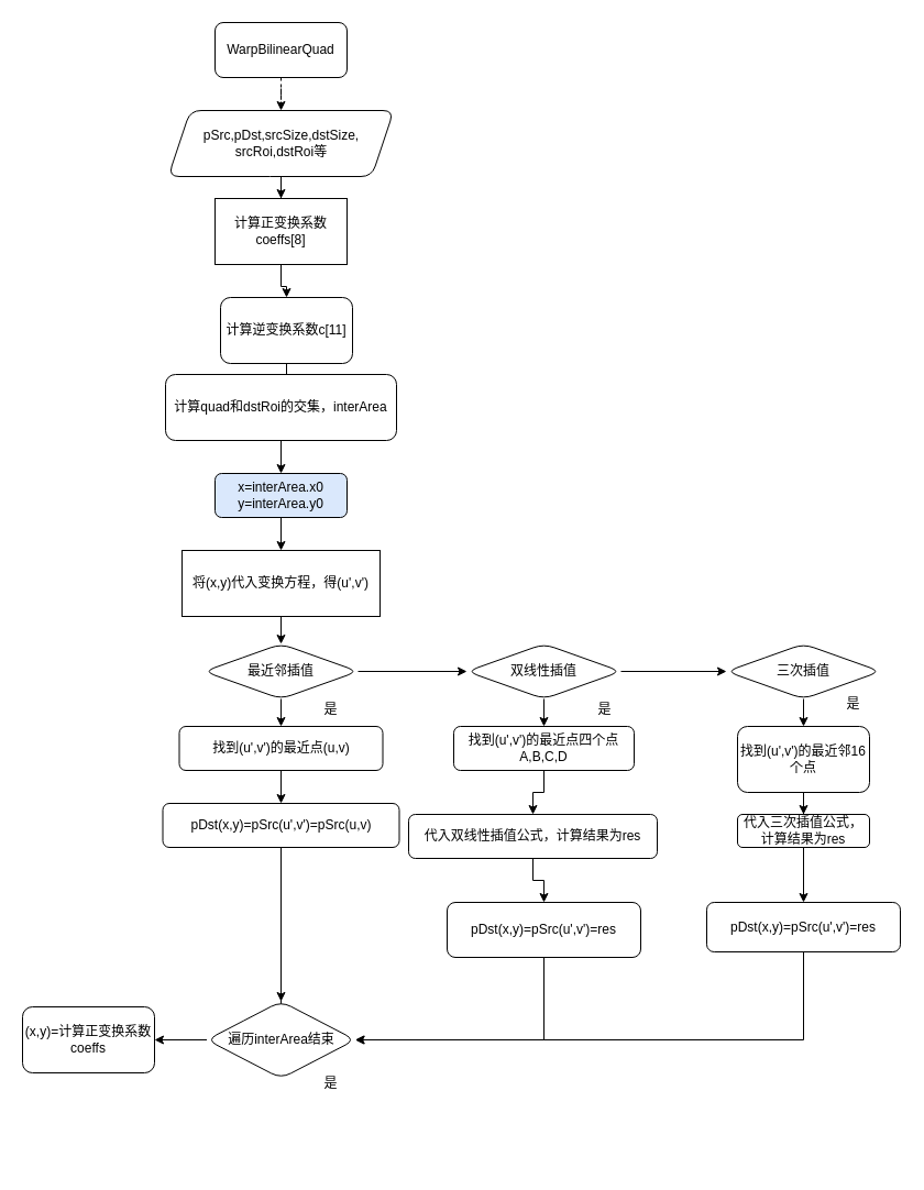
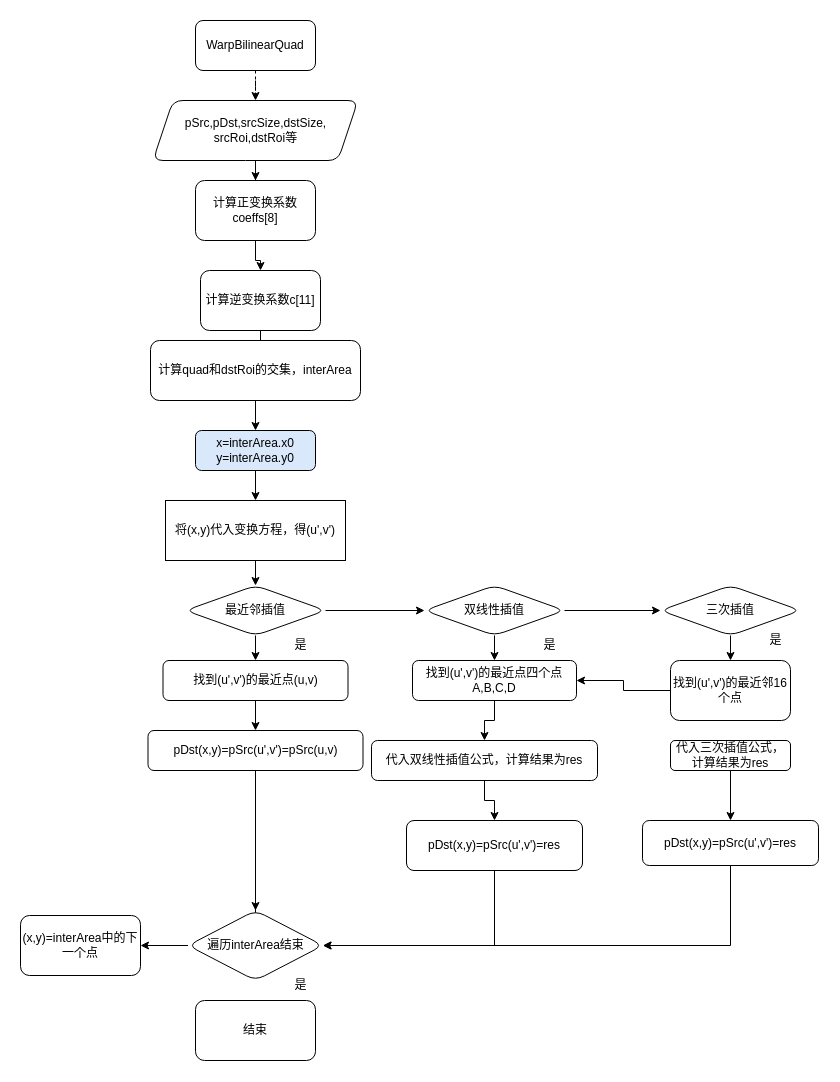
  <mxCell id="0" />
  <mxCell id="1" parent="0" />
  <mxCell id="2" value="" style="edgeStyle=orthogonalEdgeStyle;rounded=0;orthogonalLoop=1;jettySize=auto;html=1;dashed=1;" edge="1" parent="1" source="3" target="5"><mxGeometry relative="1" as="geometry" /></mxCell>
  <mxCell id="3" value="WarpBilinearQuad" style="rounded=1;whiteSpace=wrap;html=1;" vertex="1" parent="1"><mxGeometry x="195" y="20" width="120" height="50" as="geometry" /></mxCell>
  <mxCell id="4" value="" style="edgeStyle=orthogonalEdgeStyle;rounded=0;orthogonalLoop=1;jettySize=auto;html=1;" edge="1" parent="1" source="5" target="7"><mxGeometry relative="1" as="geometry" /></mxCell>
  <mxCell id="5" value="pSrc,pDst,srcSize,dstSize,&lt;br&gt;srcRoi,dstRoi等" style="shape=parallelogram;perimeter=parallelogramPerimeter;whiteSpace=wrap;html=1;fixedSize=1;rounded=1;" vertex="1" parent="1"><mxGeometry x="152.5" y="100" width="205" height="60" as="geometry" /></mxCell>
  <mxCell id="6" value="" style="edgeStyle=orthogonalEdgeStyle;rounded=0;orthogonalLoop=1;jettySize=auto;html=1;" edge="1" parent="1" source="7" target="9"><mxGeometry relative="1" as="geometry" /></mxCell>
- <mxCell id="7" value="计算正变换系数coeffs[8]" style="whiteSpace=wrap;html=1;rounded=0;" vertex="1" parent="1"><mxGeometry x="195" y="180" width="120" height="60" as="geometry" /></mxCell>
+ <mxCell id="7" value="计算正变换系数coeffs[8]" style="whiteSpace=wrap;html=1;rounded=1;" vertex="1" parent="1"><mxGeometry x="195" y="180" width="120" height="60" as="geometry" /></mxCell>
  <mxCell id="8" value="" style="edgeStyle=orthogonalEdgeStyle;rounded=0;orthogonalLoop=1;jettySize=auto;html=1;" edge="1" parent="1" source="9" target="11"><mxGeometry relative="1" as="geometry" /></mxCell>
  <mxCell id="9" value="计算逆变换系数c[11]" style="whiteSpace=wrap;html=1;rounded=1;" vertex="1" parent="1"><mxGeometry x="200" y="270" width="120" height="60" as="geometry" /></mxCell>
  <mxCell id="10" value="" style="edgeStyle=orthogonalEdgeStyle;rounded=0;orthogonalLoop=1;jettySize=auto;html=1;" edge="1" parent="1" source="11" target="13"><mxGeometry relative="1" as="geometry" /></mxCell>
  <mxCell id="11" value="计算quad和dstRoi的交集，interArea" style="whiteSpace=wrap;html=1;rounded=1;" vertex="1" parent="1"><mxGeometry x="150" y="340" width="210" height="60" as="geometry" /></mxCell>
  <mxCell id="12" value="" style="edgeStyle=orthogonalEdgeStyle;rounded=0;orthogonalLoop=1;jettySize=auto;html=1;" edge="1" parent="1" source="13" target="15"><mxGeometry relative="1" as="geometry" /></mxCell>
  <mxCell id="13" value="x=interArea.x0&lt;br&gt;y=interArea.y0" style="whiteSpace=wrap;html=1;rounded=1;fillColor=#dae8fc;" vertex="1" parent="1"><mxGeometry x="195" y="430" width="120" height="40" as="geometry" /></mxCell>
  <mxCell id="14" value="" style="edgeStyle=orthogonalEdgeStyle;rounded=0;orthogonalLoop=1;jettySize=auto;html=1;" edge="1" parent="1" source="15" target="18"><mxGeometry relative="1" as="geometry" /></mxCell>
  <mxCell id="15" value="将(x,y)代入变换方程，得(u',v')" style="whiteSpace=wrap;html=1;rounded=0;" vertex="1" parent="1"><mxGeometry x="165" y="500" width="180" height="60" as="geometry" /></mxCell>
  <mxCell id="16" value="" style="edgeStyle=orthogonalEdgeStyle;rounded=0;orthogonalLoop=1;jettySize=auto;html=1;" edge="1" parent="1" source="18" target="21"><mxGeometry relative="1" as="geometry" /></mxCell>
  <mxCell id="17" value="" style="edgeStyle=orthogonalEdgeStyle;rounded=0;orthogonalLoop=1;jettySize=auto;html=1;" edge="1" parent="1" source="18" target="25"><mxGeometry relative="1" as="geometry" /></mxCell>
  <mxCell id="18" value="最近邻插值" style="rhombus;whiteSpace=wrap;html=1;rounded=1;" vertex="1" parent="1"><mxGeometry x="185" y="585" width="140" height="50" as="geometry" /></mxCell>
  <mxCell id="19" value="" style="edgeStyle=orthogonalEdgeStyle;rounded=0;orthogonalLoop=1;jettySize=auto;html=1;" edge="1" parent="1" source="21" target="23"><mxGeometry relative="1" as="geometry" /></mxCell>
  <mxCell id="20" value="" style="edgeStyle=orthogonalEdgeStyle;rounded=0;orthogonalLoop=1;jettySize=auto;html=1;" edge="1" parent="1" source="21" target="32"><mxGeometry relative="1" as="geometry" /></mxCell>
  <mxCell id="21" value="双线性插值" style="rhombus;whiteSpace=wrap;html=1;rounded=1;" vertex="1" parent="1"><mxGeometry x="424" y="585" width="140" height="50" as="geometry" /></mxCell>
  <mxCell id="22" value="" style="edgeStyle=orthogonalEdgeStyle;rounded=0;orthogonalLoop=1;jettySize=auto;html=1;" edge="1" parent="1" source="23" target="38"><mxGeometry relative="1" as="geometry" /></mxCell>
  <mxCell id="23" value="三次插值" style="rhombus;whiteSpace=wrap;html=1;rounded=1;" vertex="1" parent="1"><mxGeometry x="660" y="585" width="140" height="50" as="geometry" /></mxCell>
  <mxCell id="24" value="" style="edgeStyle=orthogonalEdgeStyle;rounded=0;orthogonalLoop=1;jettySize=auto;html=1;" edge="1" parent="1" source="25" target="27"><mxGeometry relative="1" as="geometry" /></mxCell>
  <mxCell id="25" value="找到(u',v')的最近点(u,v)" style="whiteSpace=wrap;html=1;rounded=1;" vertex="1" parent="1"><mxGeometry x="162.5" y="660" width="185" height="40" as="geometry" /></mxCell>
  <mxCell id="26" value="" style="edgeStyle=orthogonalEdgeStyle;rounded=0;orthogonalLoop=1;jettySize=auto;html=1;" edge="1" parent="1" source="27" target="30"><mxGeometry relative="1" as="geometry" /></mxCell>
  <mxCell id="27" value="pDst(x,y)=pSrc(u',v')=pSrc(u,v)" style="whiteSpace=wrap;html=1;rounded=1;" vertex="1" parent="1"><mxGeometry x="147.5" y="730" width="215" height="40" as="geometry" /></mxCell>
  <mxCell id="28" value="" style="edgeStyle=orthogonalEdgeStyle;rounded=0;orthogonalLoop=1;jettySize=auto;html=1;" edge="1" parent="1" source="30"><mxGeometry relative="1" as="geometry"><mxPoint x="255" y="930" as="targetPoint" /></mxGeometry></mxCell>
  <mxCell id="29" value="" style="edgeStyle=orthogonalEdgeStyle;rounded=0;orthogonalLoop=1;jettySize=auto;html=1;" edge="1" parent="1" source="30" target="43"><mxGeometry relative="1" as="geometry" /></mxCell>
  <mxCell id="30" value="遍历interArea结束" style="rhombus;whiteSpace=wrap;html=1;rounded=1;" vertex="1" parent="1"><mxGeometry x="187.5" y="910" width="135" height="70" as="geometry" /></mxCell>
  <mxCell id="31" value="" style="edgeStyle=orthogonalEdgeStyle;rounded=0;orthogonalLoop=1;jettySize=auto;html=1;" edge="1" parent="1" source="32" target="34"><mxGeometry relative="1" as="geometry" /></mxCell>
  <mxCell id="32" value="找到(u',v')的最近点四个点A,B,C,D" style="whiteSpace=wrap;html=1;rounded=1;" vertex="1" parent="1"><mxGeometry x="412" y="660" width="164" height="40" as="geometry" /></mxCell>
  <mxCell id="33" value="" style="edgeStyle=orthogonalEdgeStyle;rounded=0;orthogonalLoop=1;jettySize=auto;html=1;" edge="1" parent="1" source="34" target="36"><mxGeometry relative="1" as="geometry" /></mxCell>
  <mxCell id="34" value="代入双线性插值公式，计算结果为res" style="whiteSpace=wrap;html=1;rounded=1;" vertex="1" parent="1"><mxGeometry x="371" y="740" width="226" height="40" as="geometry" /></mxCell>
  <mxCell id="35" style="edgeStyle=orthogonalEdgeStyle;rounded=0;orthogonalLoop=1;jettySize=auto;html=1;entryX=1;entryY=0.5;entryDx=0;entryDy=0;" edge="1" parent="1" source="36" target="30"><mxGeometry relative="1" as="geometry"><Array as="points"><mxPoint x="494" y="945" /></Array></mxGeometry></mxCell>
  <mxCell id="36" value="&lt;span&gt;pDst(x,y)=pSrc(u',v')=res&lt;/span&gt;" style="whiteSpace=wrap;html=1;rounded=1;" vertex="1" parent="1"><mxGeometry x="406" y="820" width="176" height="50" as="geometry" /></mxCell>
- <mxCell id="37" value="" style="edgeStyle=orthogonalEdgeStyle;rounded=0;orthogonalLoop=1;jettySize=auto;html=1;" edge="1" parent="1" source="38" target="40"><mxGeometry relative="1" as="geometry" /></mxCell>
+ <mxCell id="37" value="" style="edgeStyle=orthogonalEdgeStyle;rounded=0;orthogonalLoop=1;jettySize=auto;html=1;" edge="1" parent="1" source="38" target="32"><mxGeometry relative="1" as="geometry" /></mxCell>
  <mxCell id="38" value="找到(u',v')的最近邻16个点" style="whiteSpace=wrap;html=1;rounded=1;" vertex="1" parent="1"><mxGeometry x="670" y="660" width="120" height="60" as="geometry" /></mxCell>
  <mxCell id="39" style="edgeStyle=orthogonalEdgeStyle;rounded=0;orthogonalLoop=1;jettySize=auto;html=1;exitX=0.5;exitY=1;exitDx=0;exitDy=0;" edge="1" parent="1" source="40" target="42"><mxGeometry relative="1" as="geometry" /></mxCell>
  <mxCell id="40" value="代入三次插值公式，计算结果为res" style="whiteSpace=wrap;html=1;rounded=1;" vertex="1" parent="1"><mxGeometry x="670" y="740" width="120" height="30" as="geometry" /></mxCell>
  <mxCell id="41" style="edgeStyle=orthogonalEdgeStyle;rounded=0;orthogonalLoop=1;jettySize=auto;html=1;" edge="1" parent="1" source="42" target="30"><mxGeometry relative="1" as="geometry"><mxPoint x="330" y="940" as="targetPoint" /><Array as="points"><mxPoint x="730" y="945" /></Array></mxGeometry></mxCell>
  <mxCell id="42" value="&lt;span&gt;pDst(x,y)=pSrc(u',v')=res&lt;/span&gt;" style="whiteSpace=wrap;html=1;rounded=1;" vertex="1" parent="1"><mxGeometry x="642" y="820" width="176" height="45" as="geometry" /></mxCell>
- <mxCell id="43" value="(x,y)=计算正变换系数coeffs" style="whiteSpace=wrap;html=1;rounded=1;" vertex="1" parent="1"><mxGeometry x="20" y="915" width="120" height="60" as="geometry" /></mxCell>
+ <mxCell id="43" value="(x,y)=interArea中的下一个点" style="whiteSpace=wrap;html=1;rounded=1;" vertex="1" parent="1"><mxGeometry x="20" y="915" width="120" height="60" as="geometry" /></mxCell>
+ <mxCell id="44" value="结束" style="whiteSpace=wrap;html=1;rounded=1;" vertex="1" parent="1"><mxGeometry x="195" y="1000" width="120" height="60" as="geometry" /></mxCell>
  <mxCell id="45" value="是" style="text;html=1;resizable=0;autosize=1;align=center;verticalAlign=middle;points=[];fillColor=none;strokeColor=none;rounded=0;" vertex="1" parent="1"><mxGeometry x="285" y="635" width="30" height="20" as="geometry" /></mxCell>
  <mxCell id="46" value="是" style="text;html=1;resizable=0;autosize=1;align=center;verticalAlign=middle;points=[];fillColor=none;strokeColor=none;rounded=0;" vertex="1" parent="1"><mxGeometry x="760" y="630" width="30" height="20" as="geometry" /></mxCell>
  <mxCell id="47" value="是" style="text;html=1;resizable=0;autosize=1;align=center;verticalAlign=middle;points=[];fillColor=none;strokeColor=none;rounded=0;" vertex="1" parent="1"><mxGeometry x="534" y="635" width="30" height="20" as="geometry" /></mxCell>
  <mxCell id="48" value="是" style="text;html=1;resizable=0;autosize=1;align=center;verticalAlign=middle;points=[];fillColor=none;strokeColor=none;rounded=0;" vertex="1" parent="1"><mxGeometry x="285" y="975" width="30" height="20" as="geometry" /></mxCell>
